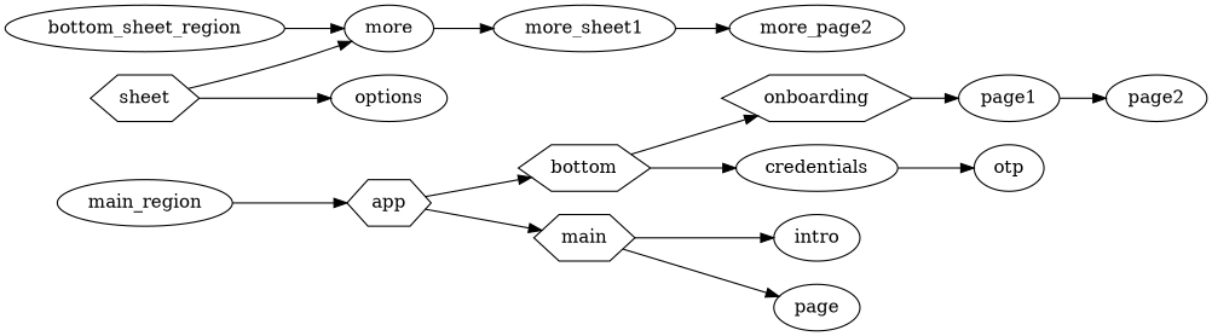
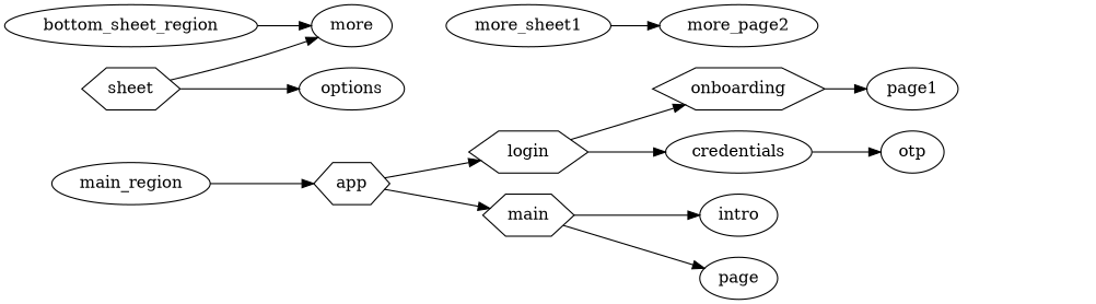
  digraph {
    rankdir=LR
    main_region [navigation=parallel]
    app [navigation=flow shape=hexagon]
-   login [navigation=flow shape=hexagon label=bottom]
+   login [navigation=flow shape=hexagon]
    main [navigation=flow shape=hexagon]
    onboarding [navigation=flow shape=hexagon]
    credentials
    intro
    n8 [label=page]
    page1
    otp
-   page2
    bottom_sheet_region [navigation=parallel]
    more
    sheet [navigation=flow shape=hexagon]
    options
    n16 [label=more_sheet1]
    more_page2
    main_region -> app
    app -> login
    app -> main
    login -> onboarding
    login -> credentials
    main -> intro
    main -> n8
    onboarding -> page1
    credentials -> otp
-   page1 -> page2
    bottom_sheet_region -> more
-   more -> n16
    sheet -> more
    sheet -> options
    n16 -> more_page2
  }
